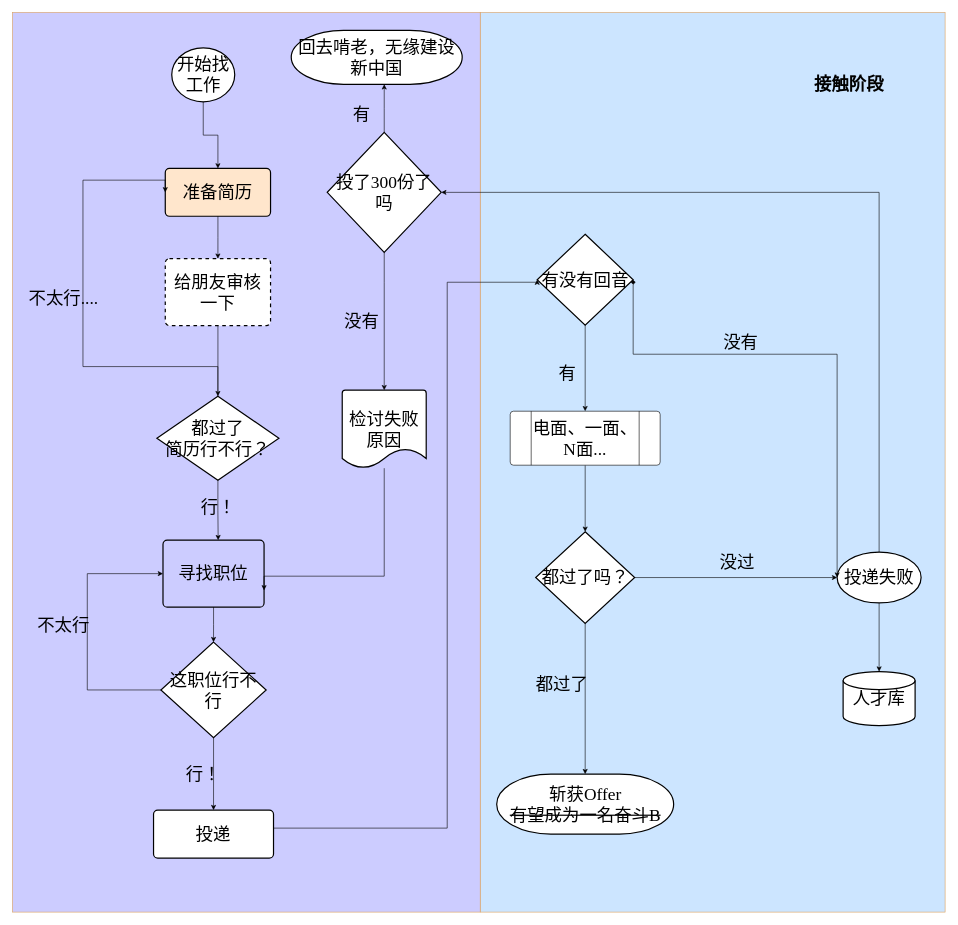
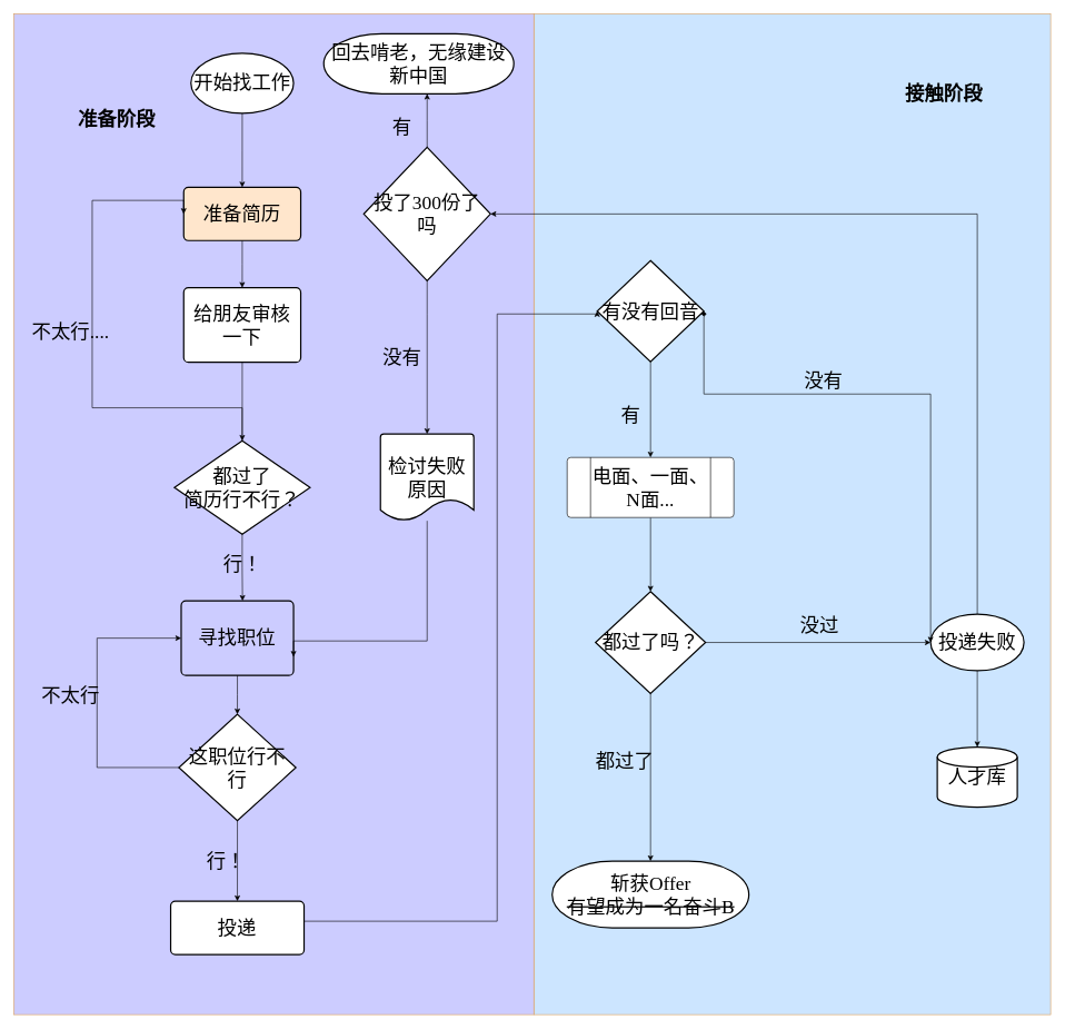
  <mxCell id="0" />
  <mxCell id="1" parent="0" />
  <mxCell id="2" value="" style="group;fontSize=29;" vertex="1" connectable="0" parent="1"><mxGeometry x="20" y="20" width="1555" height="1500" as="geometry" /></mxCell>
  <mxCell id="3" value="" style="rounded=0;whiteSpace=wrap;html=1;labelBackgroundColor=none;sketch=0;strokeColor=#DDA15E;fontFamily=Georgia;fontSize=29;fontColor=#000000;fillColor=#CCE5FF;movable=0;" vertex="1" parent="2"><mxGeometry x="780" width="775" height="1500" as="geometry" /></mxCell>
  <mxCell id="4" value="" style="rounded=0;whiteSpace=wrap;html=1;sketch=0;strokeColor=#DDA15E;fontColor=#FEFAE0;fillColor=#CCCCFF;movable=0;fontSize=29;fontFamily=Georgia;" vertex="1" parent="2"><mxGeometry width="780" height="1500" as="geometry" /></mxCell>
  <mxCell id="5" value="斩获Offer&lt;br style=&quot;font-size: 29px;&quot;&gt;&lt;span style=&quot;font-size: 29px;&quot;&gt;&lt;strike style=&quot;font-size: 29px;&quot;&gt;有望成为一名奋斗B&lt;/strike&gt;&lt;/span&gt;" style="strokeWidth=2;html=1;shape=mxgraph.flowchart.terminator;whiteSpace=wrap;fontSize=29;fontFamily=Georgia;" parent="2" vertex="1"><mxGeometry x="807.5" y="1270" width="295" height="100" as="geometry" /></mxCell>
  <mxCell id="6" value="人才库" style="strokeWidth=2;html=1;shape=mxgraph.flowchart.database;whiteSpace=wrap;fontSize=29;verticalAlign=middle;labelPosition=center;verticalLabelPosition=middle;align=center;fontFamily=Georgia;" parent="2" vertex="1"><mxGeometry x="1385" y="1099" width="120" height="90" as="geometry" /></mxCell>
  <mxCell id="7" value="有没有回音" style="strokeWidth=2;html=1;shape=mxgraph.flowchart.decision;whiteSpace=wrap;fontSize=29;fontFamily=Georgia;" vertex="1" parent="2"><mxGeometry x="875" y="370" width="160" height="151.55" as="geometry" /></mxCell>
  <mxCell id="8" value="都过了" style="rounded=0;orthogonalLoop=1;jettySize=auto;html=1;fontSize=29;entryX=0.5;entryY=0;entryDx=0;entryDy=0;entryPerimeter=0;labelBackgroundColor=none;fontFamily=Georgia;" edge="1" parent="2" source="9" target="5"><mxGeometry x="0.002" y="-46" relative="1" as="geometry"><mxPoint x="965" y="960" as="targetPoint" /><mxPoint x="7" y="-24" as="offset" /></mxGeometry></mxCell>
  <mxCell id="9" value="都过了吗？" style="strokeWidth=2;html=1;shape=mxgraph.flowchart.decision;whiteSpace=wrap;fontSize=29;fontFamily=Georgia;" vertex="1" parent="2"><mxGeometry x="872.5" y="865.95" width="165" height="152.7" as="geometry" /></mxCell>
  <mxCell id="10" value="回去啃老，无缘建设新中国" style="strokeWidth=2;html=1;shape=mxgraph.flowchart.terminator;whiteSpace=wrap;fontSize=29;fontFamily=Georgia;" vertex="1" parent="2"><mxGeometry x="465" y="30" width="285" height="90" as="geometry" /></mxCell>
  <mxCell id="11" value="有" style="edgeStyle=elbowEdgeStyle;rounded=0;sketch=0;orthogonalLoop=1;jettySize=auto;html=1;labelBackgroundColor=none;strokeColor=#000000;fillColor=#BC6C25;fontFamily=Georgia;fontSize=29;fontColor=#000000;" edge="1" parent="2" source="12" target="10"><mxGeometry y="40" relative="1" as="geometry"><mxPoint x="2" y="10" as="offset" /></mxGeometry></mxCell>
  <mxCell id="12" value="投了300份了吗" style="strokeWidth=2;html=1;shape=mxgraph.flowchart.decision;whiteSpace=wrap;fontSize=29;fontFamily=Georgia;" vertex="1" parent="2"><mxGeometry x="525" y="200.15" width="190" height="200" as="geometry" /></mxCell>
- <mxCell id="13" value="开始找工作" style="strokeWidth=2;html=1;shape=mxgraph.flowchart.start_1;whiteSpace=wrap;fontSize=29;fontFamily=Georgia;" parent="2" vertex="1"><mxGeometry x="265.81" y="59.23" width="105" height="90" as="geometry" /></mxCell>
+ <mxCell id="13" value="开始找工作" style="strokeWidth=2;html=1;shape=mxgraph.flowchart.start_1;whiteSpace=wrap;fontSize=29;fontFamily=Georgia;" parent="2" vertex="1"><mxGeometry x="265.81" y="59.23" width="153.88" height="90" as="geometry" /></mxCell>
  <mxCell id="14" style="edgeStyle=orthogonalEdgeStyle;rounded=0;orthogonalLoop=1;jettySize=auto;html=1;entryX=0.5;entryY=0;entryDx=0;entryDy=0;fontSize=29;fontFamily=Georgia;" parent="2" source="13" target="22" edge="1"><mxGeometry relative="1" as="geometry" /></mxCell>
  <mxCell id="15" value="投递" style="rounded=1;whiteSpace=wrap;html=1;absoluteArcSize=1;arcSize=14;strokeWidth=2;fontSize=29;fontFamily=Georgia;" vertex="1" parent="2"><mxGeometry x="235.45" y="1330" width="200" height="80" as="geometry" /></mxCell>
  <mxCell id="16" style="edgeStyle=orthogonalEdgeStyle;rounded=0;orthogonalLoop=1;jettySize=auto;html=1;entryX=0;entryY=0.5;entryDx=0;entryDy=0;entryPerimeter=0;fontSize=29;exitX=1;exitY=0.5;exitDx=0;exitDy=0;fontFamily=Georgia;" edge="1" parent="2" source="15" target="7"><mxGeometry relative="1" as="geometry"><Array as="points"><mxPoint x="436" y="1360" /><mxPoint x="725" y="1360" /><mxPoint x="725" y="450" /><mxPoint x="875" y="450" /></Array></mxGeometry></mxCell>
  <mxCell id="17" value="行！" style="edgeStyle=orthogonalEdgeStyle;rounded=0;orthogonalLoop=1;jettySize=auto;html=1;entryX=0.5;entryY=0;entryDx=0;entryDy=0;fontSize=29;labelBackgroundColor=none;fontFamily=Georgia;" edge="1" parent="2" source="33" target="15"><mxGeometry x="0.008" y="-17" relative="1" as="geometry"><mxPoint as="offset" /></mxGeometry></mxCell>
  <mxCell id="18" value="检讨失败原因" style="strokeWidth=2;html=1;shape=mxgraph.flowchart.document2;whiteSpace=wrap;size=0.25;fontSize=29;fontFamily=Georgia;" vertex="1" parent="2"><mxGeometry x="550" y="630" width="140" height="130" as="geometry" /></mxCell>
  <mxCell id="19" value="没有" style="edgeStyle=elbowEdgeStyle;rounded=0;sketch=0;orthogonalLoop=1;jettySize=auto;html=1;entryX=0.5;entryY=0;entryDx=0;entryDy=0;entryPerimeter=0;labelBackgroundColor=none;strokeColor=#000000;fillColor=#BC6C25;fontFamily=Georgia;fontSize=29;fontColor=#000000;exitX=0.5;exitY=1;exitDx=0;exitDy=0;exitPerimeter=0;" edge="1" parent="2" source="12" target="18"><mxGeometry y="-38" relative="1" as="geometry"><Array as="points"><mxPoint x="620" y="450" /><mxPoint x="633" y="400" /></Array><mxPoint as="offset" /></mxGeometry></mxCell>
+ <mxCell id="20" value="&lt;span style=&quot;font-size: 29px;&quot;&gt;准备阶段&lt;/span&gt;" style="text;html=1;strokeColor=none;fillColor=none;align=center;verticalAlign=middle;whiteSpace=wrap;rounded=0;labelBackgroundColor=none;sketch=0;fontSize=29;fontFamily=Georgia;fontStyle=1" vertex="1" parent="2"><mxGeometry x="84" y="149.23" width="141" height="20" as="geometry" /></mxCell>
  <mxCell id="21" value="接触阶段" style="text;html=1;strokeColor=none;fillColor=none;align=center;verticalAlign=middle;whiteSpace=wrap;rounded=0;labelBackgroundColor=none;sketch=0;fontFamily=Georgia;fontSize=29;fontColor=#000000;fontStyle=1" vertex="1" parent="2"><mxGeometry x="1335" y="110" width="120" height="20" as="geometry" /></mxCell>
  <mxCell id="22" value="准备简历" style="rounded=1;whiteSpace=wrap;html=1;absoluteArcSize=1;arcSize=14;strokeWidth=2;fontSize=29;fontFamily=Georgia;fillColor=#ffe6cc;" parent="2" vertex="1"><mxGeometry x="255.003" y="260.311" width="175.497" height="79.686" as="geometry" /></mxCell>
- <mxCell id="23" value="给朋友审核一下" style="rounded=1;whiteSpace=wrap;html=1;absoluteArcSize=1;arcSize=14;strokeWidth=2;fontSize=29;fontFamily=Georgia;dashed=1;" parent="2" vertex="1"><mxGeometry x="255.003" y="410.769" width="175.497" height="111.561" as="geometry" /></mxCell>
+ <mxCell id="23" value="给朋友审核一下" style="rounded=1;whiteSpace=wrap;html=1;absoluteArcSize=1;arcSize=14;strokeWidth=2;fontSize=29;fontFamily=Georgia;" parent="2" vertex="1"><mxGeometry x="255.003" y="410.769" width="175.497" height="111.561" as="geometry" /></mxCell>
  <mxCell id="24" style="edgeStyle=orthogonalEdgeStyle;rounded=0;orthogonalLoop=1;jettySize=auto;html=1;entryX=0.5;entryY=0;entryDx=0;entryDy=0;fontSize=29;fontFamily=Georgia;" parent="2" source="22" edge="1" target="23"><mxGeometry relative="1" as="geometry"><mxPoint x="433.742" y="447.185" as="targetPoint" /></mxGeometry></mxCell>
  <mxCell id="25" style="edgeStyle=orthogonalEdgeStyle;rounded=0;orthogonalLoop=1;jettySize=auto;html=1;entryX=0;entryY=0.5;entryDx=0;entryDy=0;fontSize=29;fontFamily=Georgia;" parent="2" source="27" target="22" edge="1"><mxGeometry relative="1" as="geometry"><Array as="points"><mxPoint x="117.848" y="590.62" /><mxPoint x="117.848" y="279.844" /></Array></mxGeometry></mxCell>
  <mxCell id="26" value="不太行...." style="edgeLabel;html=1;align=center;verticalAlign=middle;resizable=0;points=[];fontSize=29;labelBackgroundColor=none;fontFamily=Georgia;" vertex="1" connectable="0" parent="25"><mxGeometry x="0.066" y="-1" relative="1" as="geometry"><mxPoint x="-34.75" y="6.55" as="offset" /></mxGeometry></mxCell>
  <mxCell id="27" value="都过了&lt;br style=&quot;font-size: 29px;&quot;&gt;简历行不行？" style="strokeWidth=2;html=1;shape=mxgraph.flowchart.decision;whiteSpace=wrap;fontSize=29;fontFamily=Georgia;" parent="2" vertex="1"><mxGeometry x="241.04" y="640" width="203.42" height="140" as="geometry" /></mxCell>
  <mxCell id="28" style="edgeStyle=orthogonalEdgeStyle;rounded=0;orthogonalLoop=1;jettySize=auto;html=1;entryX=0.5;entryY=0;entryDx=0;entryDy=0;entryPerimeter=0;fontSize=29;fontFamily=Georgia;" parent="2" source="23" target="27" edge="1"><mxGeometry relative="1" as="geometry" /></mxCell>
  <mxCell id="29" value="&lt;font style=&quot;font-size: 29px;&quot;&gt;寻找职位&lt;/font&gt;" style="rounded=1;whiteSpace=wrap;html=1;absoluteArcSize=1;arcSize=14;strokeWidth=2;fontSize=29;fontFamily=Georgia;fillColor=#ccccff;" vertex="1" parent="2"><mxGeometry x="251.213" y="879.997" width="168.477" height="111.561" as="geometry" /></mxCell>
  <mxCell id="30" style="edgeStyle=elbowEdgeStyle;rounded=0;sketch=0;orthogonalLoop=1;jettySize=auto;html=1;entryX=1;entryY=0.75;entryDx=0;entryDy=0;labelBackgroundColor=none;strokeColor=#000000;fillColor=#BC6C25;fontFamily=Georgia;fontSize=29;fontColor=#000000;elbow=vertical;" edge="1" parent="2" source="18" target="29"><mxGeometry relative="1" as="geometry"><Array as="points"><mxPoint x="525" y="940" /></Array></mxGeometry></mxCell>
  <mxCell id="31" value="行！" style="edgeStyle=orthogonalEdgeStyle;rounded=0;orthogonalLoop=1;jettySize=auto;html=1;exitX=0.5;exitY=1;exitDx=0;exitDy=0;exitPerimeter=0;fontSize=29;labelBackgroundColor=none;entryX=0.546;entryY=0;entryDx=0;entryDy=0;entryPerimeter=0;fontFamily=Georgia;" edge="1" parent="2" source="27" target="29"><mxGeometry x="0.528" y="29" relative="1" as="geometry"><mxPoint x="433.742" y="781.867" as="targetPoint" /><mxPoint x="-29" y="-30" as="offset" /></mxGeometry></mxCell>
  <mxCell id="32" value="不太行" style="rounded=0;orthogonalLoop=1;jettySize=auto;html=1;entryX=0;entryY=0.5;entryDx=0;entryDy=0;fontSize=29;labelBackgroundColor=none;edgeStyle=elbowEdgeStyle;fontFamily=Georgia;" edge="1" parent="2" source="33" target="29"><mxGeometry x="0.044" y="40" relative="1" as="geometry"><mxPoint x="188.046" y="957.176" as="targetPoint" /><Array as="points"><mxPoint x="125" y="980" /><mxPoint x="225" y="970" /></Array><mxPoint y="1" as="offset" /></mxGeometry></mxCell>
  <mxCell id="33" value="这职位行不行" style="strokeWidth=2;html=1;shape=mxgraph.flowchart.decision;whiteSpace=wrap;fontSize=29;fontFamily=Georgia;" vertex="1" parent="2"><mxGeometry x="247.703" y="1049.998" width="175.497" height="159.372" as="geometry" /></mxCell>
  <mxCell id="34" style="edgeStyle=orthogonalEdgeStyle;rounded=0;orthogonalLoop=1;jettySize=auto;html=1;entryX=0.5;entryY=0;entryDx=0;entryDy=0;entryPerimeter=0;fontSize=29;fontFamily=Georgia;" edge="1" parent="2" source="29" target="33"><mxGeometry relative="1" as="geometry" /></mxCell>
  <mxCell id="35" style="rounded=0;sketch=0;orthogonalLoop=1;jettySize=auto;elbow=vertical;html=1;labelBackgroundColor=none;fillColor=#BC6C25;fontFamily=Georgia;fontSize=29;fontColor=#000000;exitX=0.5;exitY=1;exitDx=0;exitDy=0;exitPerimeter=0;" edge="1" parent="2" source="37" target="6"><mxGeometry relative="1" as="geometry" /></mxCell>
  <mxCell id="36" style="edgeStyle=elbowEdgeStyle;rounded=0;sketch=0;orthogonalLoop=1;jettySize=auto;html=1;entryX=1;entryY=0.5;entryDx=0;entryDy=0;entryPerimeter=0;labelBackgroundColor=none;strokeColor=#000000;fillColor=#BC6C25;fontFamily=Georgia;fontSize=29;fontColor=#000000;" edge="1" parent="2" source="37" target="12"><mxGeometry relative="1" as="geometry"><Array as="points"><mxPoint x="1445" y="450" /><mxPoint x="1305" y="550" /><mxPoint x="1305" y="460" /></Array></mxGeometry></mxCell>
  <mxCell id="37" value="投递失败" style="strokeWidth=2;html=1;shape=mxgraph.flowchart.start_1;whiteSpace=wrap;fontSize=29;fontFamily=Georgia;" vertex="1" parent="2"><mxGeometry x="1375" y="900" width="140" height="84.61" as="geometry" /></mxCell>
  <mxCell id="38" value="没有" style="edgeStyle=elbowEdgeStyle;rounded=0;sketch=0;jumpStyle=gap;orthogonalLoop=1;jettySize=auto;elbow=vertical;html=1;startArrow=diamond;startFill=1;fontSize=29;exitX=1;exitY=0.5;exitDx=0;exitDy=0;exitPerimeter=0;labelBackgroundColor=none;entryX=0;entryY=0.5;entryDx=0;entryDy=0;entryPerimeter=0;fontFamily=Georgia;" edge="1" parent="2" source="7" target="37"><mxGeometry x="-0.275" y="20" relative="1" as="geometry"><mxPoint x="1255" y="400" as="targetPoint" /><Array as="points"><mxPoint x="1195" y="570" /><mxPoint x="1065" y="280" /><mxPoint x="1075" y="190" /><mxPoint x="1030" y="290" /></Array><mxPoint as="offset" /></mxGeometry></mxCell>
  <mxCell id="39" style="edgeStyle=none;rounded=0;sketch=0;orthogonalLoop=1;jettySize=auto;html=1;exitX=0.5;exitY=1;exitDx=0;exitDy=0;entryX=0.5;entryY=0;entryDx=0;entryDy=0;entryPerimeter=0;labelBackgroundColor=none;strokeColor=#000000;fillColor=#BC6C25;fontFamily=Georgia;fontSize=29;fontColor=#000000;" edge="1" parent="2" source="40" target="9"><mxGeometry relative="1" as="geometry" /></mxCell>
  <mxCell id="40" value="电面、一面、N面..." style="verticalLabelPosition=middle;verticalAlign=middle;html=1;shape=process;whiteSpace=wrap;rounded=1;size=0.14;arcSize=6;labelBackgroundColor=none;sketch=0;fontFamily=Georgia;fontSize=29;labelPosition=center;align=center;labelBorderColor=none;" vertex="1" parent="2"><mxGeometry x="830" y="665" width="250" height="90" as="geometry" /></mxCell>
  <mxCell id="41" value="没过" style="edgeStyle=none;rounded=0;sketch=0;orthogonalLoop=1;jettySize=auto;html=1;labelBackgroundColor=none;strokeColor=#000000;fillColor=#BC6C25;fontFamily=Georgia;fontSize=29;fontColor=#000000;" edge="1" parent="2" source="9" target="37"><mxGeometry x="0.009" y="25" relative="1" as="geometry"><mxPoint as="offset" /></mxGeometry></mxCell>
  <mxCell id="42" value="有" style="edgeStyle=orthogonalEdgeStyle;rounded=0;orthogonalLoop=1;jettySize=auto;html=1;fontSize=29;entryX=0.5;entryY=0;entryDx=0;entryDy=0;labelBackgroundColor=none;fontFamily=Georgia;" edge="1" parent="2" source="7" target="40"><mxGeometry x="0.111" y="-30" relative="1" as="geometry"><mxPoint x="970.0" y="605" as="targetPoint" /><mxPoint as="offset" /></mxGeometry></mxCell>
